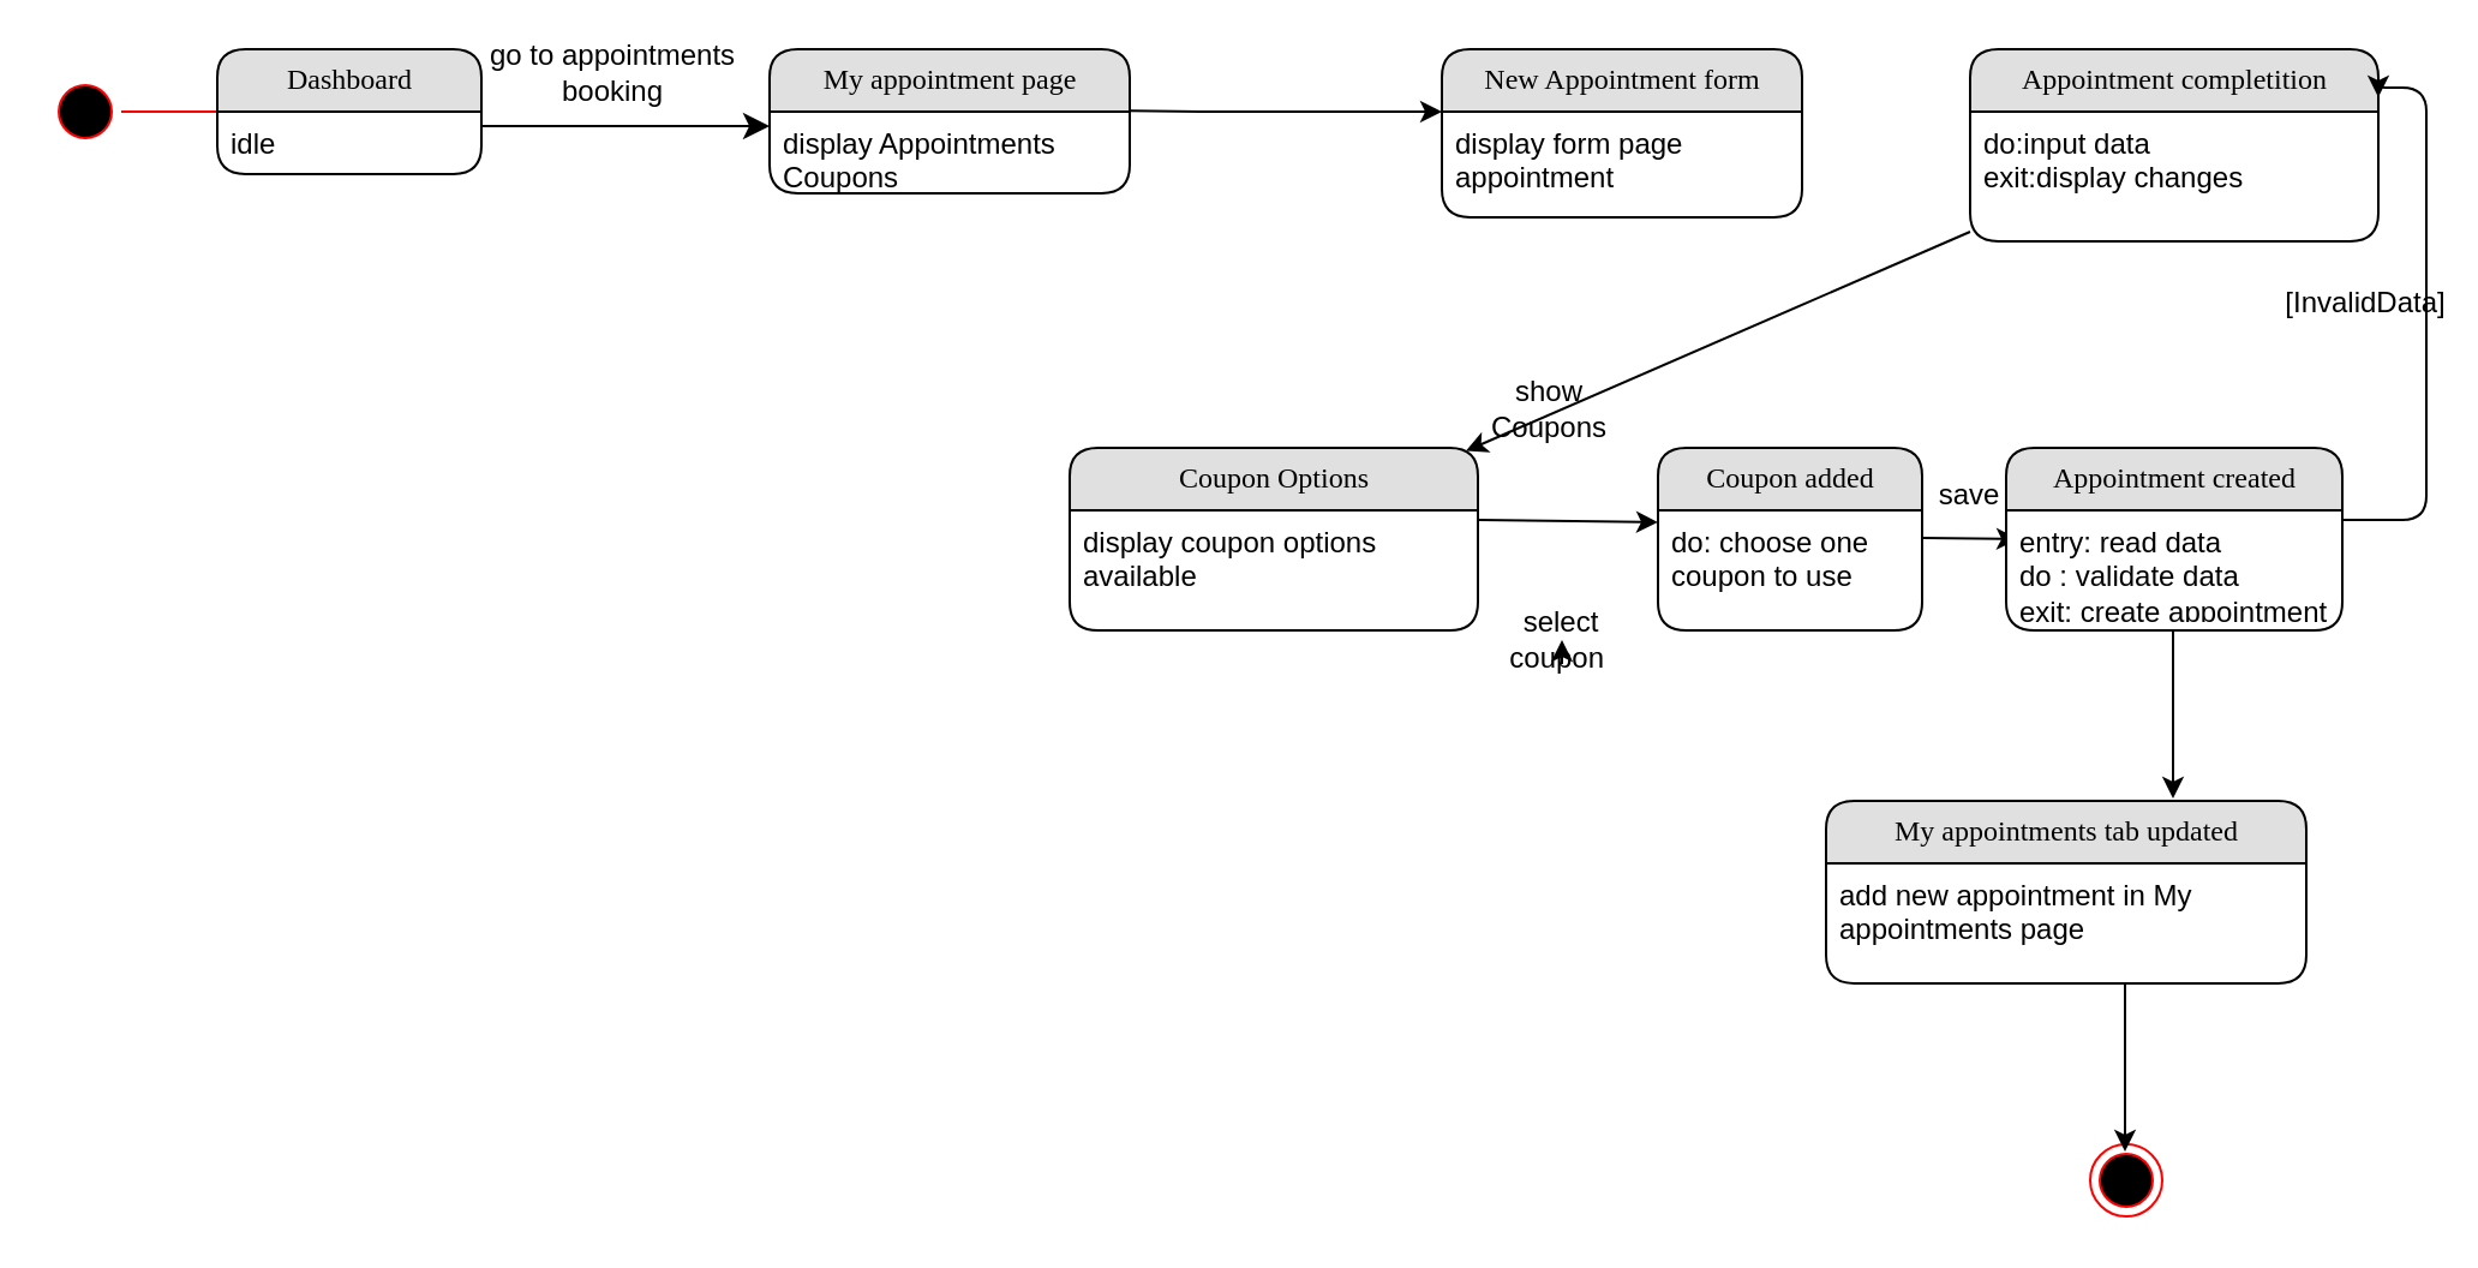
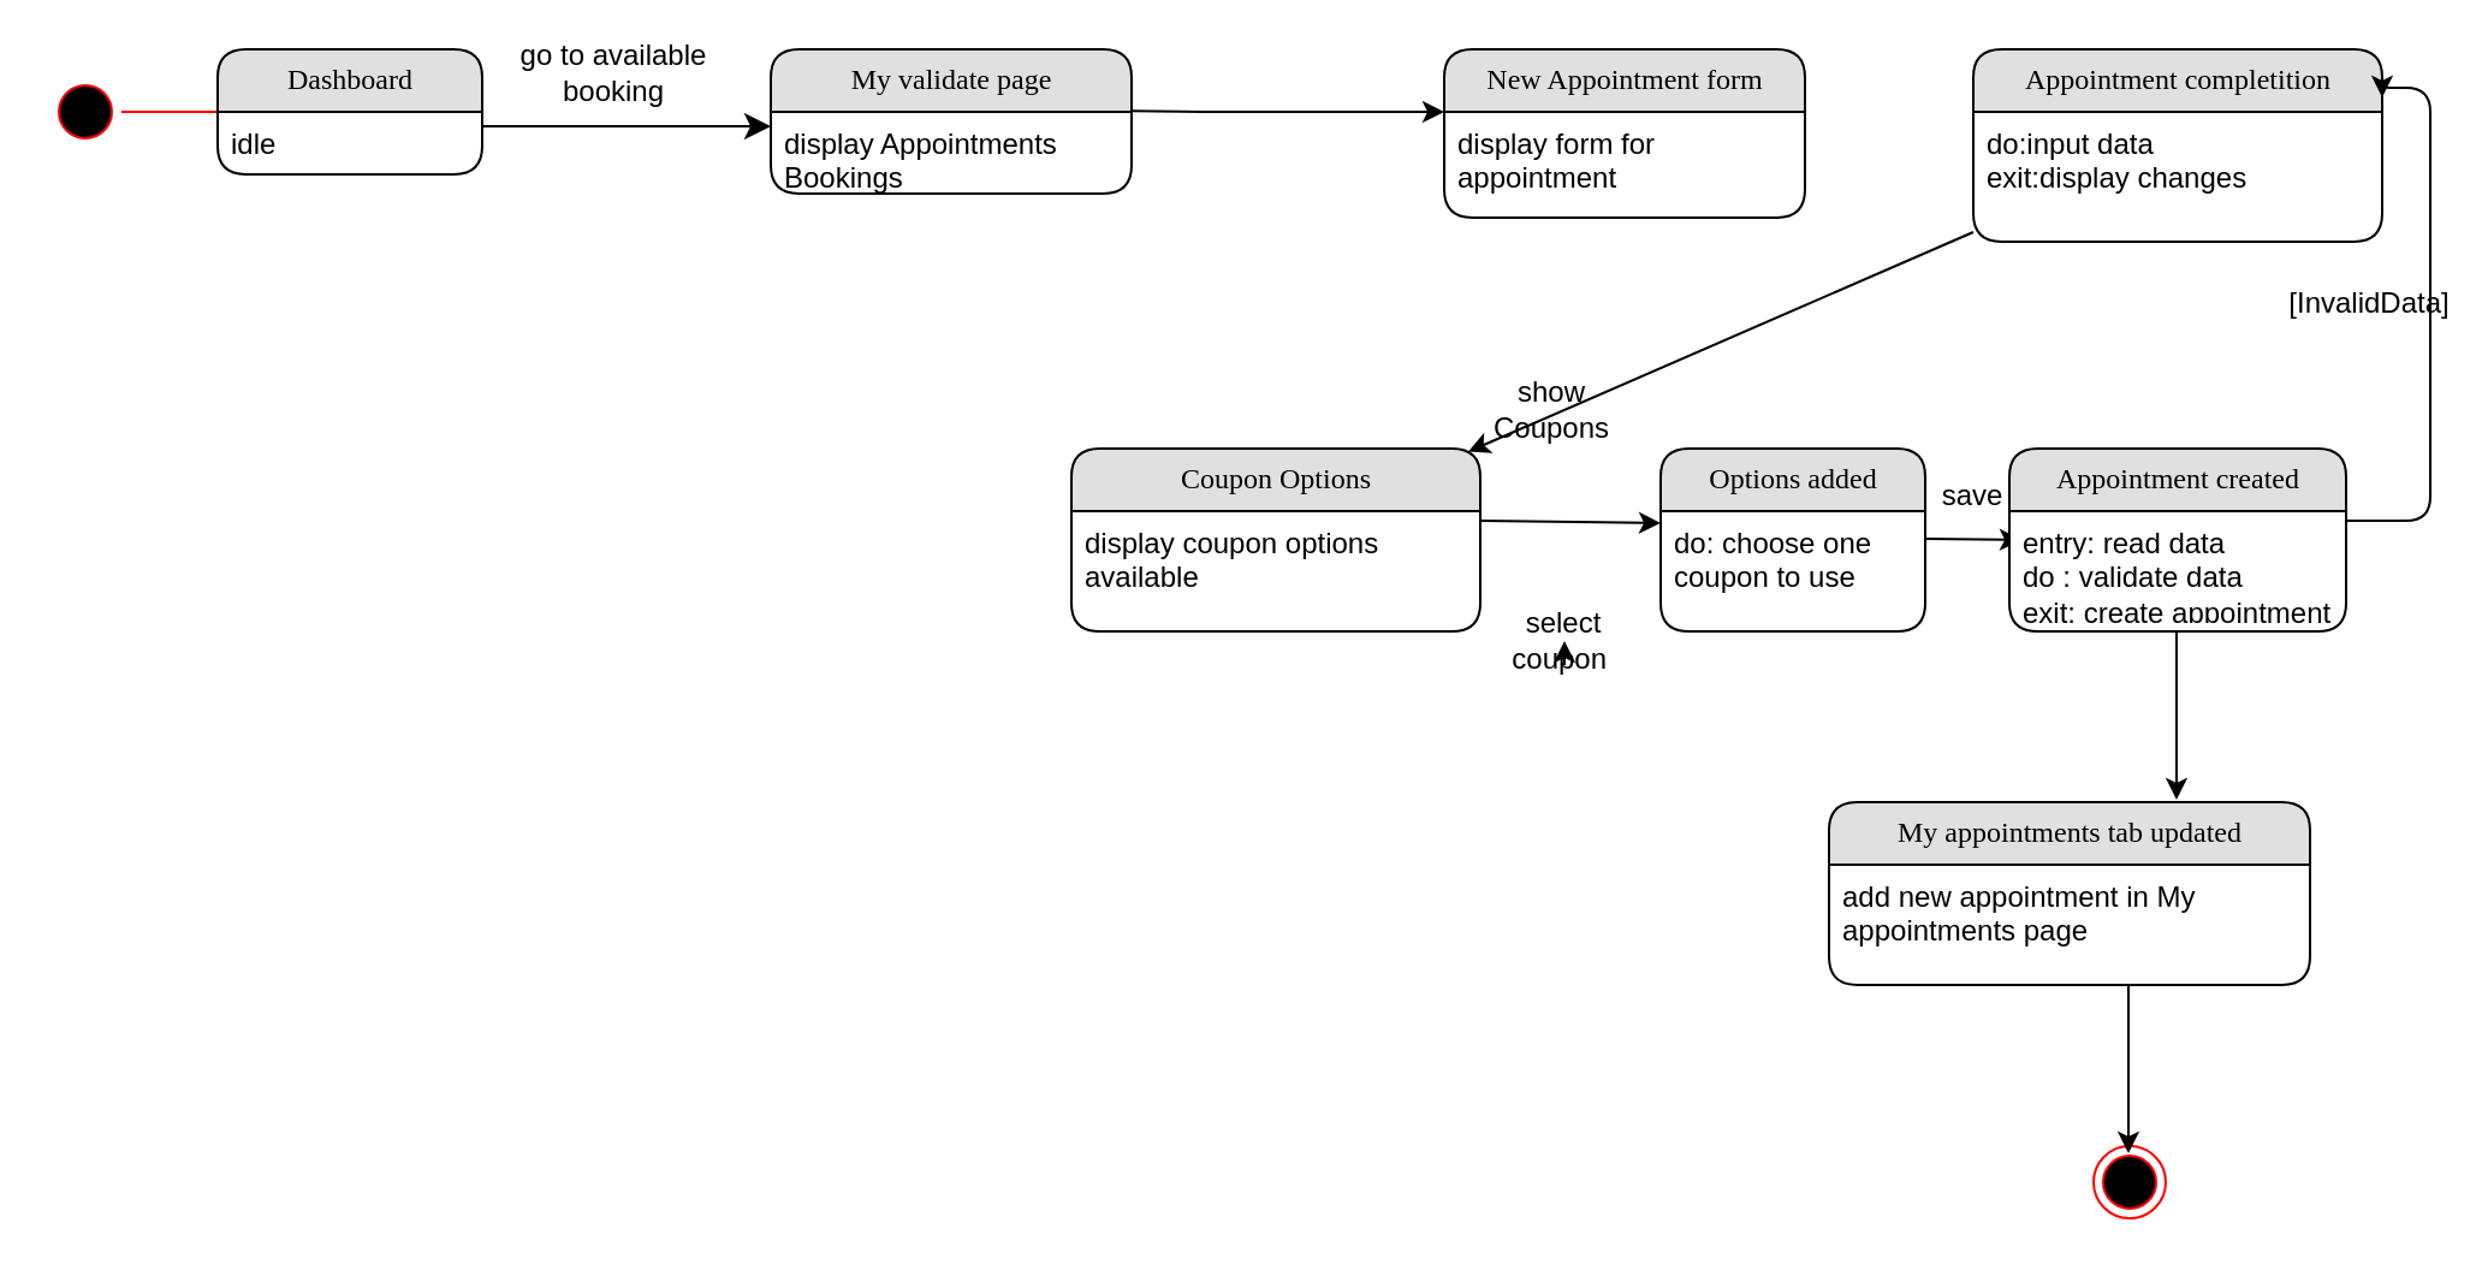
  <mxCell id="0" />
  <mxCell id="1" parent="0" />
  <mxCell id="2" style="edgeStyle=orthogonalEdgeStyle;html=1;labelBackgroundColor=none;startFill=0;startSize=8;endFill=1;endSize=8;fontFamily=Verdana;fontSize=12;exitX=1;exitY=0.5;" parent="1" edge="1"><mxGeometry relative="1" as="geometry"><Array as="points" /><mxPoint x="200" y="52" as="sourcePoint" /><mxPoint x="320" y="52" as="targetPoint" /></mxGeometry></mxCell>
  <mxCell id="3" value="" style="ellipse;html=1;shape=endState;fillColor=#000000;strokeColor=#ff0000;" parent="1" vertex="1"><mxGeometry x="870" y="476" width="30" height="30" as="geometry" /></mxCell>
  <mxCell id="4" value="" style="ellipse;html=1;shape=startState;fillColor=#000000;strokeColor=#ff0000;" parent="1" vertex="1"><mxGeometry x="20" y="31" width="30" height="30" as="geometry" /></mxCell>
  <mxCell id="5" value="" style="edgeStyle=orthogonalEdgeStyle;html=1;verticalAlign=bottom;endArrow=open;endSize=8;strokeColor=#ff0000;" parent="1" source="4" edge="1"><mxGeometry relative="1" as="geometry"><mxPoint x="110" y="46" as="targetPoint" /></mxGeometry></mxCell>
- <mxCell id="6" value="go to appointments booking" style="text;html=1;strokeColor=none;fillColor=none;align=center;verticalAlign=middle;whiteSpace=wrap;rounded=0;" parent="1" vertex="1"><mxGeometry x="200" y="20" width="110" height="20" as="geometry" /></mxCell>
+ <mxCell id="6" value="go to available booking" style="text;html=1;strokeColor=none;fillColor=none;align=center;verticalAlign=middle;whiteSpace=wrap;rounded=0;" parent="1" vertex="1"><mxGeometry x="200" y="20" width="110" height="20" as="geometry" /></mxCell>
  <mxCell id="7" value="" style="endArrow=classic;html=1;" parent="1" edge="1"><mxGeometry width="50" height="50" relative="1" as="geometry"><mxPoint x="460" y="45.5" as="sourcePoint" /><mxPoint x="600" y="46" as="targetPoint" /><Array as="points"><mxPoint x="500" y="46" /></Array></mxGeometry></mxCell>
  <mxCell id="8" value="Dashboard" style="swimlane;html=1;fontStyle=0;childLayout=stackLayout;horizontal=1;startSize=26;fillColor=#e0e0e0;horizontalStack=0;resizeParent=1;resizeLast=0;collapsible=1;marginBottom=0;swimlaneFillColor=#ffffff;align=center;rounded=1;shadow=0;comic=0;labelBackgroundColor=none;strokeWidth=1;fontFamily=Verdana;fontSize=12" parent="1" vertex="1"><mxGeometry x="90" y="20" width="110" height="52" as="geometry" /></mxCell>
  <mxCell id="9" value="idle" style="text;html=1;strokeColor=none;fillColor=none;spacingLeft=4;spacingRight=4;whiteSpace=wrap;overflow=hidden;rotatable=0;points=[[0,0.5],[1,0.5]];portConstraint=eastwest;" parent="8" vertex="1"><mxGeometry y="26" width="110" height="26" as="geometry" /></mxCell>
- <mxCell id="10" value="My appointment page" style="swimlane;html=1;fontStyle=0;childLayout=stackLayout;horizontal=1;startSize=26;fillColor=#e0e0e0;horizontalStack=0;resizeParent=1;resizeLast=0;collapsible=1;marginBottom=0;swimlaneFillColor=#ffffff;align=center;rounded=1;shadow=0;comic=0;labelBackgroundColor=none;strokeWidth=1;fontFamily=Verdana;fontSize=12" parent="1" vertex="1"><mxGeometry x="320" y="20" width="150" height="60" as="geometry" /></mxCell>
- <mxCell id="11" value="display Appointments Coupons" style="text;html=1;strokeColor=none;fillColor=none;spacingLeft=4;spacingRight=4;whiteSpace=wrap;overflow=hidden;rotatable=0;points=[[0,0.5],[1,0.5]];portConstraint=eastwest;" parent="10" vertex="1"><mxGeometry y="26" width="150" height="34" as="geometry" /></mxCell>
+ <mxCell id="10" value="My validate page" style="swimlane;html=1;fontStyle=0;childLayout=stackLayout;horizontal=1;startSize=26;fillColor=#e0e0e0;horizontalStack=0;resizeParent=1;resizeLast=0;collapsible=1;marginBottom=0;swimlaneFillColor=#ffffff;align=center;rounded=1;shadow=0;comic=0;labelBackgroundColor=none;strokeWidth=1;fontFamily=Verdana;fontSize=12" parent="1" vertex="1"><mxGeometry x="320" y="20" width="150" height="60" as="geometry" /></mxCell>
+ <mxCell id="11" value="display Appointments Bookings" style="text;html=1;strokeColor=none;fillColor=none;spacingLeft=4;spacingRight=4;whiteSpace=wrap;overflow=hidden;rotatable=0;points=[[0,0.5],[1,0.5]];portConstraint=eastwest;" parent="10" vertex="1"><mxGeometry y="26" width="150" height="34" as="geometry" /></mxCell>
  <mxCell id="12" value="Appointment completition" style="swimlane;html=1;fontStyle=0;childLayout=stackLayout;horizontal=1;startSize=26;fillColor=#e0e0e0;horizontalStack=0;resizeParent=1;resizeLast=0;collapsible=1;marginBottom=0;swimlaneFillColor=#ffffff;align=center;rounded=1;shadow=0;comic=0;labelBackgroundColor=none;strokeWidth=1;fontFamily=Verdana;fontSize=12" parent="1" vertex="1"><mxGeometry x="820" y="20" width="170" height="80" as="geometry" /></mxCell>
  <mxCell id="13" value="do:input data&lt;br&gt;exit:display changes" style="text;html=1;strokeColor=none;fillColor=none;spacingLeft=4;spacingRight=4;whiteSpace=wrap;overflow=hidden;rotatable=0;points=[[0,0.5],[1,0.5]];portConstraint=eastwest;" parent="12" vertex="1"><mxGeometry y="26" width="170" height="54" as="geometry" /></mxCell>
  <mxCell id="14" value="" style="endArrow=classic;html=1;" parent="1" edge="1"><mxGeometry width="50" height="50" relative="1" as="geometry"><mxPoint x="800" y="223.5" as="sourcePoint" /><mxPoint x="840" y="224" as="targetPoint" /></mxGeometry></mxCell>
  <mxCell id="15" value="New Appointment form" style="swimlane;html=1;fontStyle=0;childLayout=stackLayout;horizontal=1;startSize=26;fillColor=#e0e0e0;horizontalStack=0;resizeParent=1;resizeLast=0;collapsible=1;marginBottom=0;swimlaneFillColor=#ffffff;align=center;rounded=1;shadow=0;comic=0;labelBackgroundColor=none;strokeWidth=1;fontFamily=Verdana;fontSize=12" parent="1" vertex="1"><mxGeometry x="600" y="20" width="150" height="70" as="geometry" /></mxCell>
- <mxCell id="16" value="display form page appointment" style="text;html=1;strokeColor=none;fillColor=none;spacingLeft=4;spacingRight=4;whiteSpace=wrap;overflow=hidden;rotatable=0;points=[[0,0.5],[1,0.5]];portConstraint=eastwest;" parent="15" vertex="1"><mxGeometry y="26" width="150" height="44" as="geometry" /></mxCell>
+ <mxCell id="16" value="display form for appointment" style="text;html=1;strokeColor=none;fillColor=none;spacingLeft=4;spacingRight=4;whiteSpace=wrap;overflow=hidden;rotatable=0;points=[[0,0.5],[1,0.5]];portConstraint=eastwest;" parent="15" vertex="1"><mxGeometry y="26" width="150" height="44" as="geometry" /></mxCell>
  <mxCell id="17" value="" style="endArrow=classic;html=1;" parent="1" edge="1"><mxGeometry width="50" height="50" relative="1" as="geometry"><mxPoint x="820" y="96" as="sourcePoint" /><mxPoint x="610" y="187.304" as="targetPoint" /></mxGeometry></mxCell>
  <mxCell id="18" value="show Coupons" style="text;html=1;strokeColor=none;fillColor=none;align=center;verticalAlign=middle;whiteSpace=wrap;rounded=0;" parent="1" vertex="1"><mxGeometry x="625" y="160" width="40" height="20" as="geometry" /></mxCell>
  <mxCell id="19" value="Coupon Options" style="swimlane;html=1;fontStyle=0;childLayout=stackLayout;horizontal=1;startSize=26;fillColor=#e0e0e0;horizontalStack=0;resizeParent=1;resizeLast=0;collapsible=1;marginBottom=0;swimlaneFillColor=#ffffff;align=center;rounded=1;shadow=0;comic=0;labelBackgroundColor=none;strokeWidth=1;fontFamily=Verdana;fontSize=12" parent="1" vertex="1"><mxGeometry x="445" y="186" width="170" height="76" as="geometry" /></mxCell>
  <mxCell id="20" value="display coupon options available" style="text;html=1;strokeColor=none;fillColor=none;spacingLeft=4;spacingRight=4;whiteSpace=wrap;overflow=hidden;rotatable=0;points=[[0,0.5],[1,0.5]];portConstraint=eastwest;" parent="19" vertex="1"><mxGeometry y="26" width="170" height="34" as="geometry" /></mxCell>
  <mxCell id="21" value="" style="endArrow=classic;html=1;" parent="1" edge="1"><mxGeometry width="50" height="50" relative="1" as="geometry"><mxPoint x="615" y="216" as="sourcePoint" /><mxPoint x="690" y="217" as="targetPoint" /><Array as="points"><mxPoint x="655" y="216.5" /></Array></mxGeometry></mxCell>
  <mxCell id="22" value="select coupon&amp;nbsp;" style="text;html=1;strokeColor=none;fillColor=none;align=center;verticalAlign=middle;whiteSpace=wrap;rounded=0;" parent="1" vertex="1"><mxGeometry x="630" y="256" width="40" height="20" as="geometry" /></mxCell>
- <mxCell id="23" value="Coupon added" style="swimlane;html=1;fontStyle=0;childLayout=stackLayout;horizontal=1;startSize=26;fillColor=#e0e0e0;horizontalStack=0;resizeParent=1;resizeLast=0;collapsible=1;marginBottom=0;swimlaneFillColor=#ffffff;align=center;rounded=1;shadow=0;comic=0;labelBackgroundColor=none;strokeWidth=1;fontFamily=Verdana;fontSize=12" parent="1" vertex="1"><mxGeometry x="690" y="186" width="110" height="76" as="geometry" /></mxCell>
+ <mxCell id="23" value="Options added" style="swimlane;html=1;fontStyle=0;childLayout=stackLayout;horizontal=1;startSize=26;fillColor=#e0e0e0;horizontalStack=0;resizeParent=1;resizeLast=0;collapsible=1;marginBottom=0;swimlaneFillColor=#ffffff;align=center;rounded=1;shadow=0;comic=0;labelBackgroundColor=none;strokeWidth=1;fontFamily=Verdana;fontSize=12" parent="1" vertex="1"><mxGeometry x="690" y="186" width="110" height="76" as="geometry" /></mxCell>
  <mxCell id="24" value="do: choose one coupon to use" style="text;html=1;strokeColor=none;fillColor=none;spacingLeft=4;spacingRight=4;whiteSpace=wrap;overflow=hidden;rotatable=0;points=[[0,0.5],[1,0.5]];portConstraint=eastwest;" parent="23" vertex="1"><mxGeometry y="26" width="110" height="44" as="geometry" /></mxCell>
  <mxCell id="25" value="Appointment created" style="swimlane;html=1;fontStyle=0;childLayout=stackLayout;horizontal=1;startSize=26;fillColor=#e0e0e0;horizontalStack=0;resizeParent=1;resizeLast=0;collapsible=1;marginBottom=0;swimlaneFillColor=#ffffff;align=center;rounded=1;shadow=0;comic=0;labelBackgroundColor=none;strokeWidth=1;fontFamily=Verdana;fontSize=12" parent="1" vertex="1"><mxGeometry x="835" y="186" width="140" height="76" as="geometry" /></mxCell>
  <mxCell id="26" value="entry: read data&lt;br&gt;do : validate data&lt;br&gt;exit: create appointment" style="text;html=1;strokeColor=none;fillColor=none;spacingLeft=4;spacingRight=4;whiteSpace=wrap;overflow=hidden;rotatable=0;points=[[0,0.5],[1,0.5]];portConstraint=eastwest;" parent="25" vertex="1"><mxGeometry y="26" width="140" height="44" as="geometry" /></mxCell>
  <mxCell id="27" value="" style="endArrow=classic;html=1;" parent="1" edge="1"><mxGeometry width="50" height="50" relative="1" as="geometry"><mxPoint x="904.5" y="262" as="sourcePoint" /><mxPoint x="904.5" y="332" as="targetPoint" /></mxGeometry></mxCell>
  <mxCell id="28" value="" style="edgeStyle=segmentEdgeStyle;endArrow=classic;html=1;entryX=1;entryY=0.25;entryDx=0;entryDy=0;" parent="1" target="12" edge="1"><mxGeometry width="50" height="50" relative="1" as="geometry"><mxPoint x="975" y="216" as="sourcePoint" /><mxPoint x="1020" y="36" as="targetPoint" /><Array as="points"><mxPoint x="1010" y="216" /><mxPoint x="1010" y="36" /><mxPoint x="990" y="36" /></Array></mxGeometry></mxCell>
  <mxCell id="29" style="edgeStyle=orthogonalEdgeStyle;rounded=0;orthogonalLoop=1;jettySize=auto;html=1;exitX=0.5;exitY=1;exitDx=0;exitDy=0;entryX=0.5;entryY=0.5;entryDx=0;entryDy=0;entryPerimeter=0;" parent="1" source="22" target="22" edge="1"><mxGeometry relative="1" as="geometry" /></mxCell>
  <mxCell id="30" value="save" style="text;html=1;strokeColor=none;fillColor=none;align=center;verticalAlign=middle;whiteSpace=wrap;rounded=0;" parent="1" vertex="1"><mxGeometry x="800" y="196" width="40" height="20" as="geometry" /></mxCell>
  <mxCell id="31" value="[InvalidData]" style="text;html=1;strokeColor=none;fillColor=none;align=center;verticalAlign=middle;whiteSpace=wrap;rounded=0;" parent="1" vertex="1"><mxGeometry x="965" y="116" width="40" height="20" as="geometry" /></mxCell>
  <mxCell id="32" value="My appointments tab updated" style="swimlane;html=1;fontStyle=0;childLayout=stackLayout;horizontal=1;startSize=26;fillColor=#e0e0e0;horizontalStack=0;resizeParent=1;resizeLast=0;collapsible=1;marginBottom=0;swimlaneFillColor=#ffffff;align=center;rounded=1;shadow=0;comic=0;labelBackgroundColor=none;strokeWidth=1;fontFamily=Verdana;fontSize=12" parent="1" vertex="1"><mxGeometry x="760" y="333" width="200" height="76" as="geometry" /></mxCell>
  <mxCell id="33" value="add new appointment in My appointments page" style="text;html=1;strokeColor=none;fillColor=none;spacingLeft=4;spacingRight=4;whiteSpace=wrap;overflow=hidden;rotatable=0;points=[[0,0.5],[1,0.5]];portConstraint=eastwest;" parent="32" vertex="1"><mxGeometry y="26" width="200" height="34" as="geometry" /></mxCell>
  <mxCell id="34" value="" style="endArrow=classic;html=1;" parent="1" edge="1"><mxGeometry width="50" height="50" relative="1" as="geometry"><mxPoint x="884.5" y="409" as="sourcePoint" /><mxPoint x="884.5" y="479" as="targetPoint" /></mxGeometry></mxCell>
